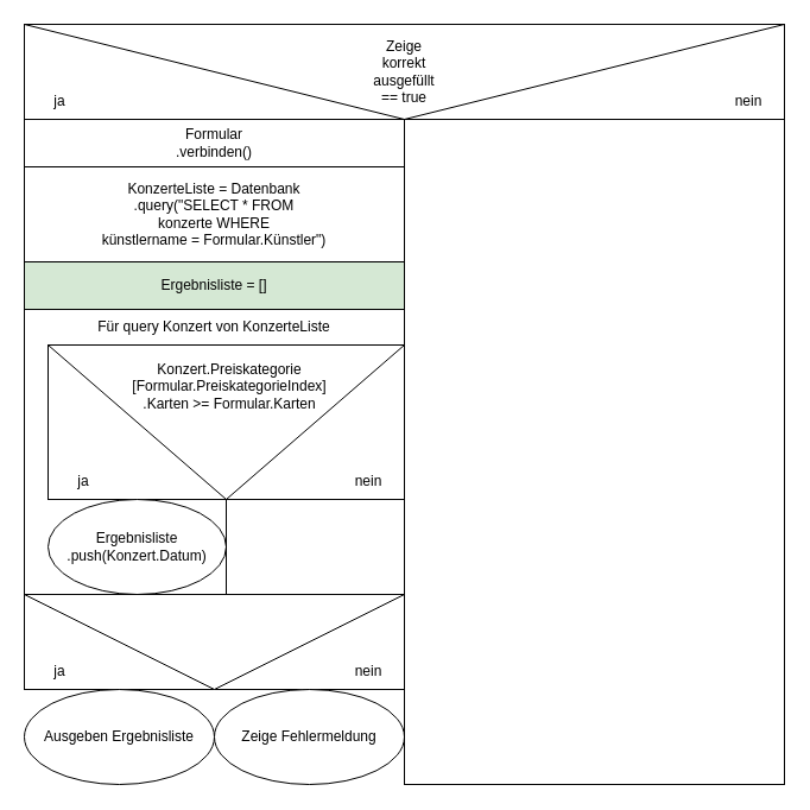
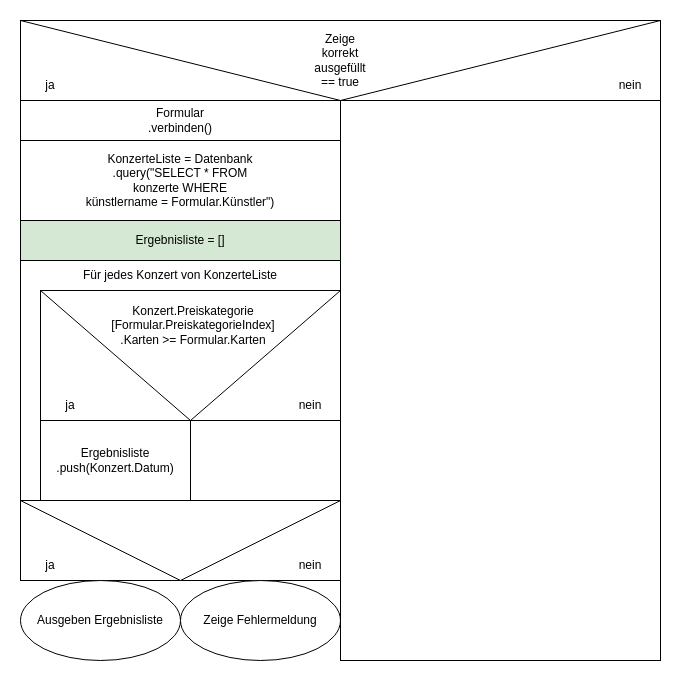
  <mxCell id="0" />
  <mxCell id="1" parent="0" />
  <mxCell id="2" value="" style="rounded=0;whiteSpace=wrap;html=1;" vertex="1" parent="1"><mxGeometry x="20" y="20" width="640" height="80" as="geometry" /></mxCell>
  <mxCell id="3" value="" style="verticalLabelPosition=bottom;verticalAlign=top;html=1;shape=mxgraph.basic.acute_triangle;dx=0.5;rotation=-180;" vertex="1" parent="1"><mxGeometry x="20" y="20" width="640" height="80" as="geometry" /></mxCell>
  <mxCell id="4" value="Zeige korrekt ausgefüllt == true" style="text;html=1;align=center;verticalAlign=middle;whiteSpace=wrap;rounded=0;" vertex="1" parent="1"><mxGeometry x="310" y="45" width="60" height="30" as="geometry" /></mxCell>
  <mxCell id="5" value="&lt;div&gt;ja&lt;/div&gt;" style="text;html=1;align=center;verticalAlign=middle;whiteSpace=wrap;rounded=0;" vertex="1" parent="1"><mxGeometry x="20" y="70" width="60" height="30" as="geometry" /></mxCell>
  <mxCell id="6" value="nein" style="text;html=1;align=center;verticalAlign=middle;whiteSpace=wrap;rounded=0;" vertex="1" parent="1"><mxGeometry x="600" y="70" width="60" height="30" as="geometry" /></mxCell>
  <mxCell id="7" value="&lt;div&gt;Formular&lt;/div&gt;&lt;div&gt;.verbinden()&lt;/div&gt;" style="rounded=0;whiteSpace=wrap;html=1;" vertex="1" parent="1"><mxGeometry x="20" y="100" width="320" height="40" as="geometry" /></mxCell>
  <mxCell id="8" value="&lt;div&gt;KonzerteListe = Datenbank&lt;/div&gt;&lt;div&gt;.query(&quot;SELECT * FROM&lt;/div&gt;&lt;div&gt;konzerte WHERE&lt;/div&gt;&lt;div&gt;künstlername = Formular.Künstler&quot;)&lt;/div&gt;" style="rounded=0;whiteSpace=wrap;html=1;" vertex="1" parent="1"><mxGeometry x="20" y="140" width="320" height="80" as="geometry" /></mxCell>
  <mxCell id="9" value="" style="verticalLabelPosition=bottom;verticalAlign=top;html=1;shape=mxgraph.basic.rect;fillColor2=none;strokeWidth=1;size=20;indent=5;" vertex="1" parent="1"><mxGeometry x="20" y="260" width="320" height="240" as="geometry" /></mxCell>
- <mxCell id="10" value="Für query Konzert von KonzerteListe" style="text;html=1;align=center;verticalAlign=middle;whiteSpace=wrap;rounded=0;" vertex="1" parent="1"><mxGeometry x="20" y="260" width="320" height="30" as="geometry" /></mxCell>
+ <mxCell id="10" value="Für jedes Konzert von KonzerteListe" style="text;html=1;align=center;verticalAlign=middle;whiteSpace=wrap;rounded=0;" vertex="1" parent="1"><mxGeometry x="20" y="260" width="320" height="30" as="geometry" /></mxCell>
  <mxCell id="11" value="" style="rounded=0;whiteSpace=wrap;html=1;" vertex="1" parent="1"><mxGeometry x="40" y="290" width="300" height="130" as="geometry" /></mxCell>
  <mxCell id="12" value="Ergebnisliste = []" style="rounded=0;whiteSpace=wrap;html=1;fillColor=#d5e8d4;" vertex="1" parent="1"><mxGeometry x="20" y="220" width="320" height="40" as="geometry" /></mxCell>
  <mxCell id="13" value="" style="verticalLabelPosition=bottom;verticalAlign=top;html=1;shape=mxgraph.basic.acute_triangle;dx=0.5;rotation=-180;" vertex="1" parent="1"><mxGeometry x="40" y="290" width="300" height="130" as="geometry" /></mxCell>
  <mxCell id="14" value="&lt;div&gt;Konzert.Preiskategorie&lt;/div&gt;&lt;div&gt;[Formular.PreiskategorieIndex]&lt;/div&gt;&lt;div&gt;.Karten &amp;gt;= Formular.Karten&lt;/div&gt;" style="text;html=1;align=center;verticalAlign=middle;whiteSpace=wrap;rounded=0;" vertex="1" parent="1"><mxGeometry x="162.5" y="310" width="60" height="30" as="geometry" /></mxCell>
  <mxCell id="15" value="&lt;div&gt;ja&lt;/div&gt;" style="text;html=1;align=center;verticalAlign=middle;whiteSpace=wrap;rounded=0;" vertex="1" parent="1"><mxGeometry x="40" y="390" width="60" height="30" as="geometry" /></mxCell>
  <mxCell id="16" value="nein" style="text;html=1;align=center;verticalAlign=middle;whiteSpace=wrap;rounded=0;" vertex="1" parent="1"><mxGeometry x="280" y="390" width="60" height="30" as="geometry" /></mxCell>
- <mxCell id="17" value="&lt;div&gt;Ergebnisliste&lt;/div&gt;&lt;div&gt;.push(Konzert.Datum)&lt;/div&gt;" style="ellipse;whiteSpace=wrap;html=1;" vertex="1" parent="1"><mxGeometry x="40" y="420" width="150" height="80" as="geometry" /></mxCell>
+ <mxCell id="17" value="&lt;div&gt;Ergebnisliste&lt;/div&gt;&lt;div&gt;.push(Konzert.Datum)&lt;/div&gt;" style="rounded=0;whiteSpace=wrap;html=1;" vertex="1" parent="1"><mxGeometry x="40" y="420" width="150" height="80" as="geometry" /></mxCell>
  <mxCell id="18" value="" style="rounded=0;whiteSpace=wrap;html=1;" vertex="1" parent="1"><mxGeometry x="190" y="420" width="150" height="80" as="geometry" /></mxCell>
  <mxCell id="19" value="" style="rounded=0;whiteSpace=wrap;html=1;" vertex="1" parent="1"><mxGeometry x="20" y="500" width="320" height="80" as="geometry" /></mxCell>
  <mxCell id="20" value="" style="verticalLabelPosition=bottom;verticalAlign=top;html=1;shape=mxgraph.basic.acute_triangle;dx=0.5;rotation=-180;" vertex="1" parent="1"><mxGeometry x="20" y="500" width="320" height="80" as="geometry" /></mxCell>
  <mxCell id="21" value="&lt;div&gt;ja&lt;/div&gt;" style="text;html=1;align=center;verticalAlign=middle;whiteSpace=wrap;rounded=0;" vertex="1" parent="1"><mxGeometry x="20" y="550" width="60" height="30" as="geometry" /></mxCell>
  <mxCell id="22" value="nein" style="text;html=1;align=center;verticalAlign=middle;whiteSpace=wrap;rounded=0;" vertex="1" parent="1"><mxGeometry x="280" y="550" width="60" height="30" as="geometry" /></mxCell>
  <mxCell id="23" value="Ausgeben Ergebnisliste" style="ellipse;whiteSpace=wrap;html=1;" vertex="1" parent="1"><mxGeometry x="20" y="580" width="160" height="80" as="geometry" /></mxCell>
  <mxCell id="24" value="Zeige Fehlermeldung" style="ellipse;whiteSpace=wrap;html=1;" vertex="1" parent="1"><mxGeometry x="180" y="580" width="160" height="80" as="geometry" /></mxCell>
  <mxCell id="25" value="" style="rounded=0;whiteSpace=wrap;html=1;" vertex="1" parent="1"><mxGeometry x="340" y="100" width="320" height="560" as="geometry" /></mxCell>
